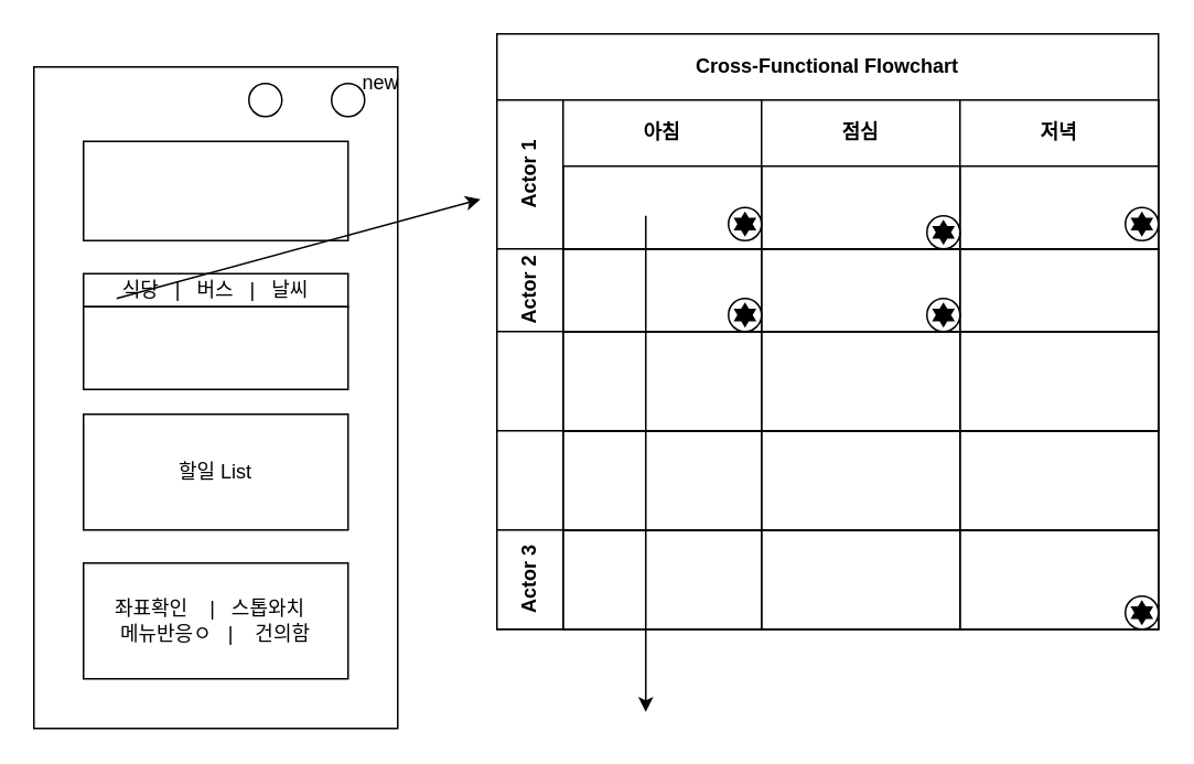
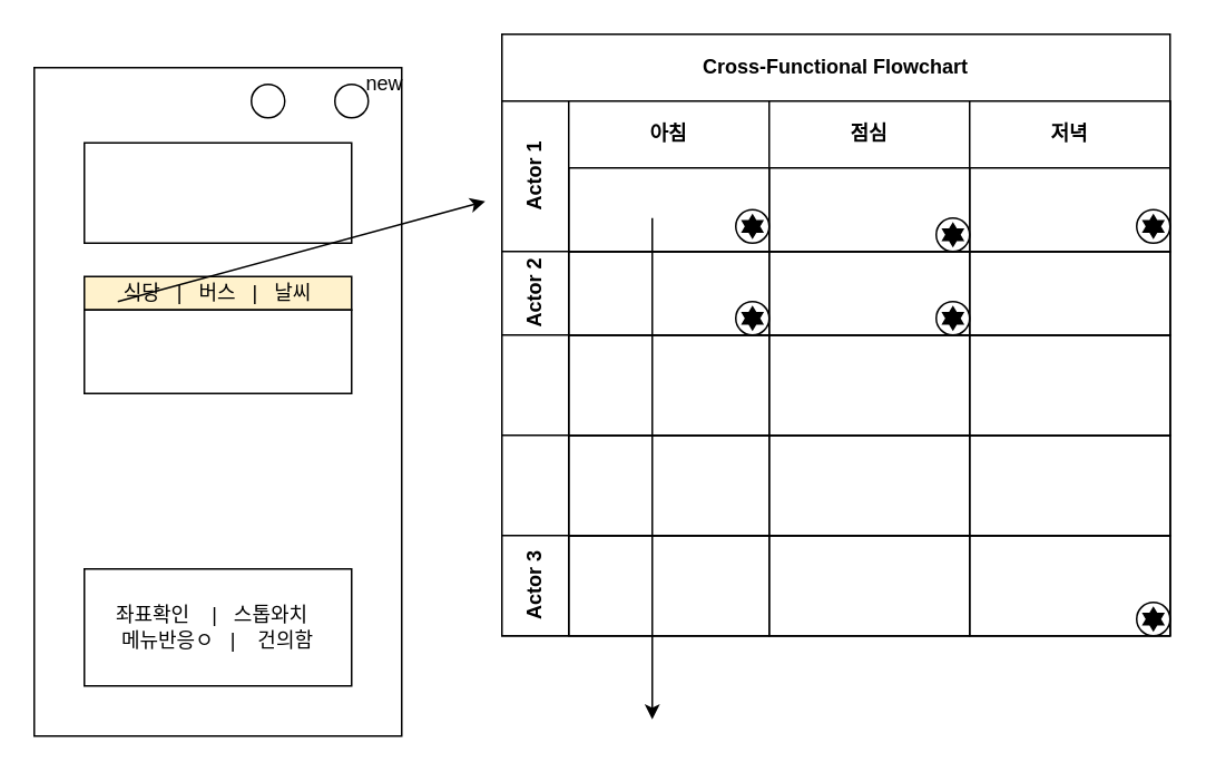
  <mxCell id="0" />
  <mxCell id="1" parent="0" />
  <mxCell id="2" value="" style="rounded=0;whiteSpace=wrap;html=1;" vertex="1" parent="1"><mxGeometry x="20" y="40" width="220" height="400" as="geometry" /></mxCell>
  <mxCell id="3" value="" style="rounded=0;whiteSpace=wrap;html=1;" vertex="1" parent="1"><mxGeometry x="50" y="85" width="160" height="60" as="geometry" /></mxCell>
  <mxCell id="4" value="" style="ellipse;whiteSpace=wrap;html=1;" vertex="1" parent="1"><mxGeometry x="150" y="50" width="20" height="20" as="geometry" /></mxCell>
  <mxCell id="5" value="" style="ellipse;whiteSpace=wrap;html=1;" vertex="1" parent="1"><mxGeometry x="200" y="50" width="20" height="20" as="geometry" /></mxCell>
  <mxCell id="6" value="new" style="text;html=1;strokeColor=none;fillColor=none;align=center;verticalAlign=middle;whiteSpace=wrap;rounded=0;" vertex="1" parent="1"><mxGeometry x="210" y="40" width="40" height="20" as="geometry" /></mxCell>
- <mxCell id="7" value="식당&amp;nbsp; &amp;nbsp;|&amp;nbsp; &amp;nbsp;버스&amp;nbsp; &amp;nbsp;|&amp;nbsp; &amp;nbsp;날씨" style="rounded=0;whiteSpace=wrap;html=1;" vertex="1" parent="1"><mxGeometry x="50" y="165" width="160" height="20" as="geometry" /></mxCell>
+ <mxCell id="7" value="식당&amp;nbsp; &amp;nbsp;|&amp;nbsp; &amp;nbsp;버스&amp;nbsp; &amp;nbsp;|&amp;nbsp; &amp;nbsp;날씨" style="rounded=0;whiteSpace=wrap;html=1;fillColor=#fff2cc;" vertex="1" parent="1"><mxGeometry x="50" y="165" width="160" height="20" as="geometry" /></mxCell>
  <mxCell id="8" value="" style="rounded=0;whiteSpace=wrap;html=1;" vertex="1" parent="1"><mxGeometry x="50" y="185" width="160" height="50" as="geometry" /></mxCell>
- <mxCell id="9" value="할일 List" style="rounded=0;whiteSpace=wrap;html=1;" vertex="1" parent="1"><mxGeometry x="50" y="250" width="160" height="70" as="geometry" /></mxCell>
  <mxCell id="10" value="좌표확인&amp;nbsp; &amp;nbsp; |&amp;nbsp; &amp;nbsp;스톱와치&amp;nbsp;&amp;nbsp;&lt;br&gt;메뉴반응ㅇ&amp;nbsp; &amp;nbsp;|&amp;nbsp; &amp;nbsp; 건의함" style="rounded=0;whiteSpace=wrap;html=1;" vertex="1" parent="1"><mxGeometry x="50" y="340" width="160" height="70" as="geometry" /></mxCell>
  <mxCell id="11" value="Cross-Functional Flowchart" style="shape=table;childLayout=tableLayout;rowLines=0;columnLines=0;startSize=40;html=1;whiteSpace=wrap;collapsible=0;recursiveResize=0;expand=0;pointerEvents=0;fontStyle=1;align=center;" vertex="1" parent="1"><mxGeometry x="300" y="20" width="400" height="360" as="geometry" /></mxCell>
  <mxCell id="12" value="Actor 1" style="swimlane;horizontal=0;points=[[0,0.5],[1,0.5]];portConstraint=eastwest;startSize=40;html=1;whiteSpace=wrap;collapsible=0;recursiveResize=0;expand=0;pointerEvents=0;fontStyle=1" vertex="1" parent="11"><mxGeometry y="40" width="400" height="90" as="geometry" /></mxCell>
  <mxCell id="13" value="아침" style="swimlane;connectable=0;startSize=40;html=1;whiteSpace=wrap;collapsible=0;recursiveResize=0;expand=0;pointerEvents=0;" vertex="1" parent="12"><mxGeometry x="40" width="120" height="90" as="geometry" /></mxCell>
  <mxCell id="14" value="" style="shape=mxgraph.bpmn.shape;html=1;verticalLabelPosition=bottom;labelBackgroundColor=#ffffff;verticalAlign=top;align=center;perimeter=ellipsePerimeter;outlineConnect=0;outline=standard;symbol=star;" vertex="1" parent="13"><mxGeometry x="100" y="65" width="20" height="20" as="geometry" /></mxCell>
  <mxCell id="15" value="점심" style="swimlane;connectable=0;startSize=40;html=1;whiteSpace=wrap;collapsible=0;recursiveResize=0;expand=0;pointerEvents=0;" vertex="1" parent="12"><mxGeometry x="160" width="120" height="90" as="geometry" /></mxCell>
  <mxCell id="16" value="" style="shape=mxgraph.bpmn.shape;html=1;verticalLabelPosition=bottom;labelBackgroundColor=#ffffff;verticalAlign=top;align=center;perimeter=ellipsePerimeter;outlineConnect=0;outline=standard;symbol=star;" vertex="1" parent="15"><mxGeometry x="100" y="70" width="20" height="20" as="geometry" /></mxCell>
  <mxCell id="17" value="저녁" style="swimlane;connectable=0;startSize=40;html=1;whiteSpace=wrap;collapsible=0;recursiveResize=0;expand=0;pointerEvents=0;" vertex="1" parent="12"><mxGeometry x="280" width="120" height="90" as="geometry" /></mxCell>
  <mxCell id="18" value="" style="shape=mxgraph.bpmn.shape;html=1;verticalLabelPosition=bottom;labelBackgroundColor=#ffffff;verticalAlign=top;align=center;perimeter=ellipsePerimeter;outlineConnect=0;outline=standard;symbol=star;" vertex="1" parent="17"><mxGeometry x="100" y="65" width="20" height="20" as="geometry" /></mxCell>
  <mxCell id="19" value="Actor 2" style="swimlane;horizontal=0;points=[[0,0.5],[1,0.5]];portConstraint=eastwest;startSize=40;html=1;whiteSpace=wrap;collapsible=0;recursiveResize=0;expand=0;pointerEvents=0;" vertex="1" parent="11"><mxGeometry y="130" width="400" height="50" as="geometry" /></mxCell>
  <mxCell id="20" value="" style="swimlane;connectable=0;startSize=0;html=1;whiteSpace=wrap;collapsible=0;recursiveResize=0;expand=0;pointerEvents=0;" vertex="1" parent="19"><mxGeometry x="40" width="120" height="50" as="geometry" /></mxCell>
  <mxCell id="21" value="" style="shape=mxgraph.bpmn.shape;html=1;verticalLabelPosition=bottom;labelBackgroundColor=#ffffff;verticalAlign=top;align=center;perimeter=ellipsePerimeter;outlineConnect=0;outline=standard;symbol=star;" vertex="1" parent="20"><mxGeometry x="100" y="30" width="20" height="20" as="geometry" /></mxCell>
  <mxCell id="22" value="" style="swimlane;connectable=0;startSize=0;html=1;whiteSpace=wrap;collapsible=0;recursiveResize=0;expand=0;pointerEvents=0;" vertex="1" parent="19"><mxGeometry x="160" width="120" height="50" as="geometry" /></mxCell>
  <mxCell id="23" value="" style="shape=mxgraph.bpmn.shape;html=1;verticalLabelPosition=bottom;labelBackgroundColor=#ffffff;verticalAlign=top;align=center;perimeter=ellipsePerimeter;outlineConnect=0;outline=standard;symbol=star;" vertex="1" parent="22"><mxGeometry x="100" y="30" width="20" height="20" as="geometry" /></mxCell>
  <mxCell id="24" value="" style="swimlane;connectable=0;startSize=0;html=1;whiteSpace=wrap;collapsible=0;recursiveResize=0;expand=0;pointerEvents=0;" vertex="1" parent="19"><mxGeometry x="280" width="120" height="50" as="geometry" /></mxCell>
  <mxCell id="25" style="swimlane;horizontal=0;points=[[0,0.5],[1,0.5]];portConstraint=eastwest;startSize=40;html=1;whiteSpace=wrap;collapsible=0;recursiveResize=0;expand=0;pointerEvents=0;verticalAlign=middle;" vertex="1" parent="11"><mxGeometry y="180" width="400" height="60" as="geometry" /></mxCell>
  <mxCell id="26" style="swimlane;connectable=0;startSize=0;html=1;whiteSpace=wrap;collapsible=0;recursiveResize=0;expand=0;pointerEvents=0;" vertex="1" parent="25"><mxGeometry x="40" width="120" height="60" as="geometry" /></mxCell>
  <mxCell id="27" style="swimlane;connectable=0;startSize=0;html=1;whiteSpace=wrap;collapsible=0;recursiveResize=0;expand=0;pointerEvents=0;" vertex="1" parent="25"><mxGeometry x="160" width="120" height="60" as="geometry" /></mxCell>
  <mxCell id="28" style="swimlane;connectable=0;startSize=0;html=1;whiteSpace=wrap;collapsible=0;recursiveResize=0;expand=0;pointerEvents=0;" vertex="1" parent="25"><mxGeometry x="280" width="120" height="60" as="geometry" /></mxCell>
  <mxCell id="29" style="swimlane;horizontal=0;points=[[0,0.5],[1,0.5]];portConstraint=eastwest;startSize=40;html=1;whiteSpace=wrap;collapsible=0;recursiveResize=0;expand=0;pointerEvents=0;verticalAlign=middle;" vertex="1" parent="11"><mxGeometry y="240" width="400" height="60" as="geometry" /></mxCell>
  <mxCell id="30" style="swimlane;connectable=0;startSize=0;html=1;whiteSpace=wrap;collapsible=0;recursiveResize=0;expand=0;pointerEvents=0;" vertex="1" parent="29"><mxGeometry x="40" width="120" height="60" as="geometry" /></mxCell>
  <mxCell id="31" style="swimlane;connectable=0;startSize=0;html=1;whiteSpace=wrap;collapsible=0;recursiveResize=0;expand=0;pointerEvents=0;" vertex="1" parent="29"><mxGeometry x="160" width="120" height="60" as="geometry" /></mxCell>
  <mxCell id="32" style="swimlane;connectable=0;startSize=0;html=1;whiteSpace=wrap;collapsible=0;recursiveResize=0;expand=0;pointerEvents=0;" vertex="1" parent="29"><mxGeometry x="280" width="120" height="60" as="geometry" /></mxCell>
  <mxCell id="33" value="Actor 3" style="swimlane;horizontal=0;points=[[0,0.5],[1,0.5]];portConstraint=eastwest;startSize=40;html=1;whiteSpace=wrap;collapsible=0;recursiveResize=0;expand=0;pointerEvents=0;verticalAlign=middle;" vertex="1" parent="11"><mxGeometry y="300" width="400" height="60" as="geometry" /></mxCell>
  <mxCell id="34" value="" style="swimlane;connectable=0;startSize=0;html=1;whiteSpace=wrap;collapsible=0;recursiveResize=0;expand=0;pointerEvents=0;" vertex="1" parent="33"><mxGeometry x="40" width="120" height="60" as="geometry" /></mxCell>
  <mxCell id="35" value="" style="swimlane;connectable=0;startSize=0;html=1;whiteSpace=wrap;collapsible=0;recursiveResize=0;expand=0;pointerEvents=0;" vertex="1" parent="33"><mxGeometry x="160" width="120" height="60" as="geometry" /></mxCell>
  <mxCell id="36" value="" style="swimlane;connectable=0;startSize=0;html=1;whiteSpace=wrap;collapsible=0;recursiveResize=0;expand=0;pointerEvents=0;" vertex="1" parent="33"><mxGeometry x="280" width="120" height="60" as="geometry" /></mxCell>
  <mxCell id="37" value="" style="shape=mxgraph.bpmn.shape;html=1;verticalLabelPosition=bottom;labelBackgroundColor=#ffffff;verticalAlign=top;align=center;perimeter=ellipsePerimeter;outlineConnect=0;outline=standard;symbol=star;" vertex="1" parent="36"><mxGeometry x="100" y="40" width="20" height="20" as="geometry" /></mxCell>
  <mxCell id="38" value="" style="endArrow=classic;html=1;exitX=0.125;exitY=0.75;exitDx=0;exitDy=0;exitPerimeter=0;" edge="1" parent="1" source="7"><mxGeometry width="50" height="50" relative="1" as="geometry"><mxPoint x="260" y="360" as="sourcePoint" /><mxPoint x="290" y="120" as="targetPoint" /></mxGeometry></mxCell>
  <mxCell id="39" value="" style="endArrow=classic;html=1;" edge="1" parent="1"><mxGeometry width="50" height="50" relative="1" as="geometry"><mxPoint x="390" y="130" as="sourcePoint" /><mxPoint x="390" y="430" as="targetPoint" /></mxGeometry></mxCell>
